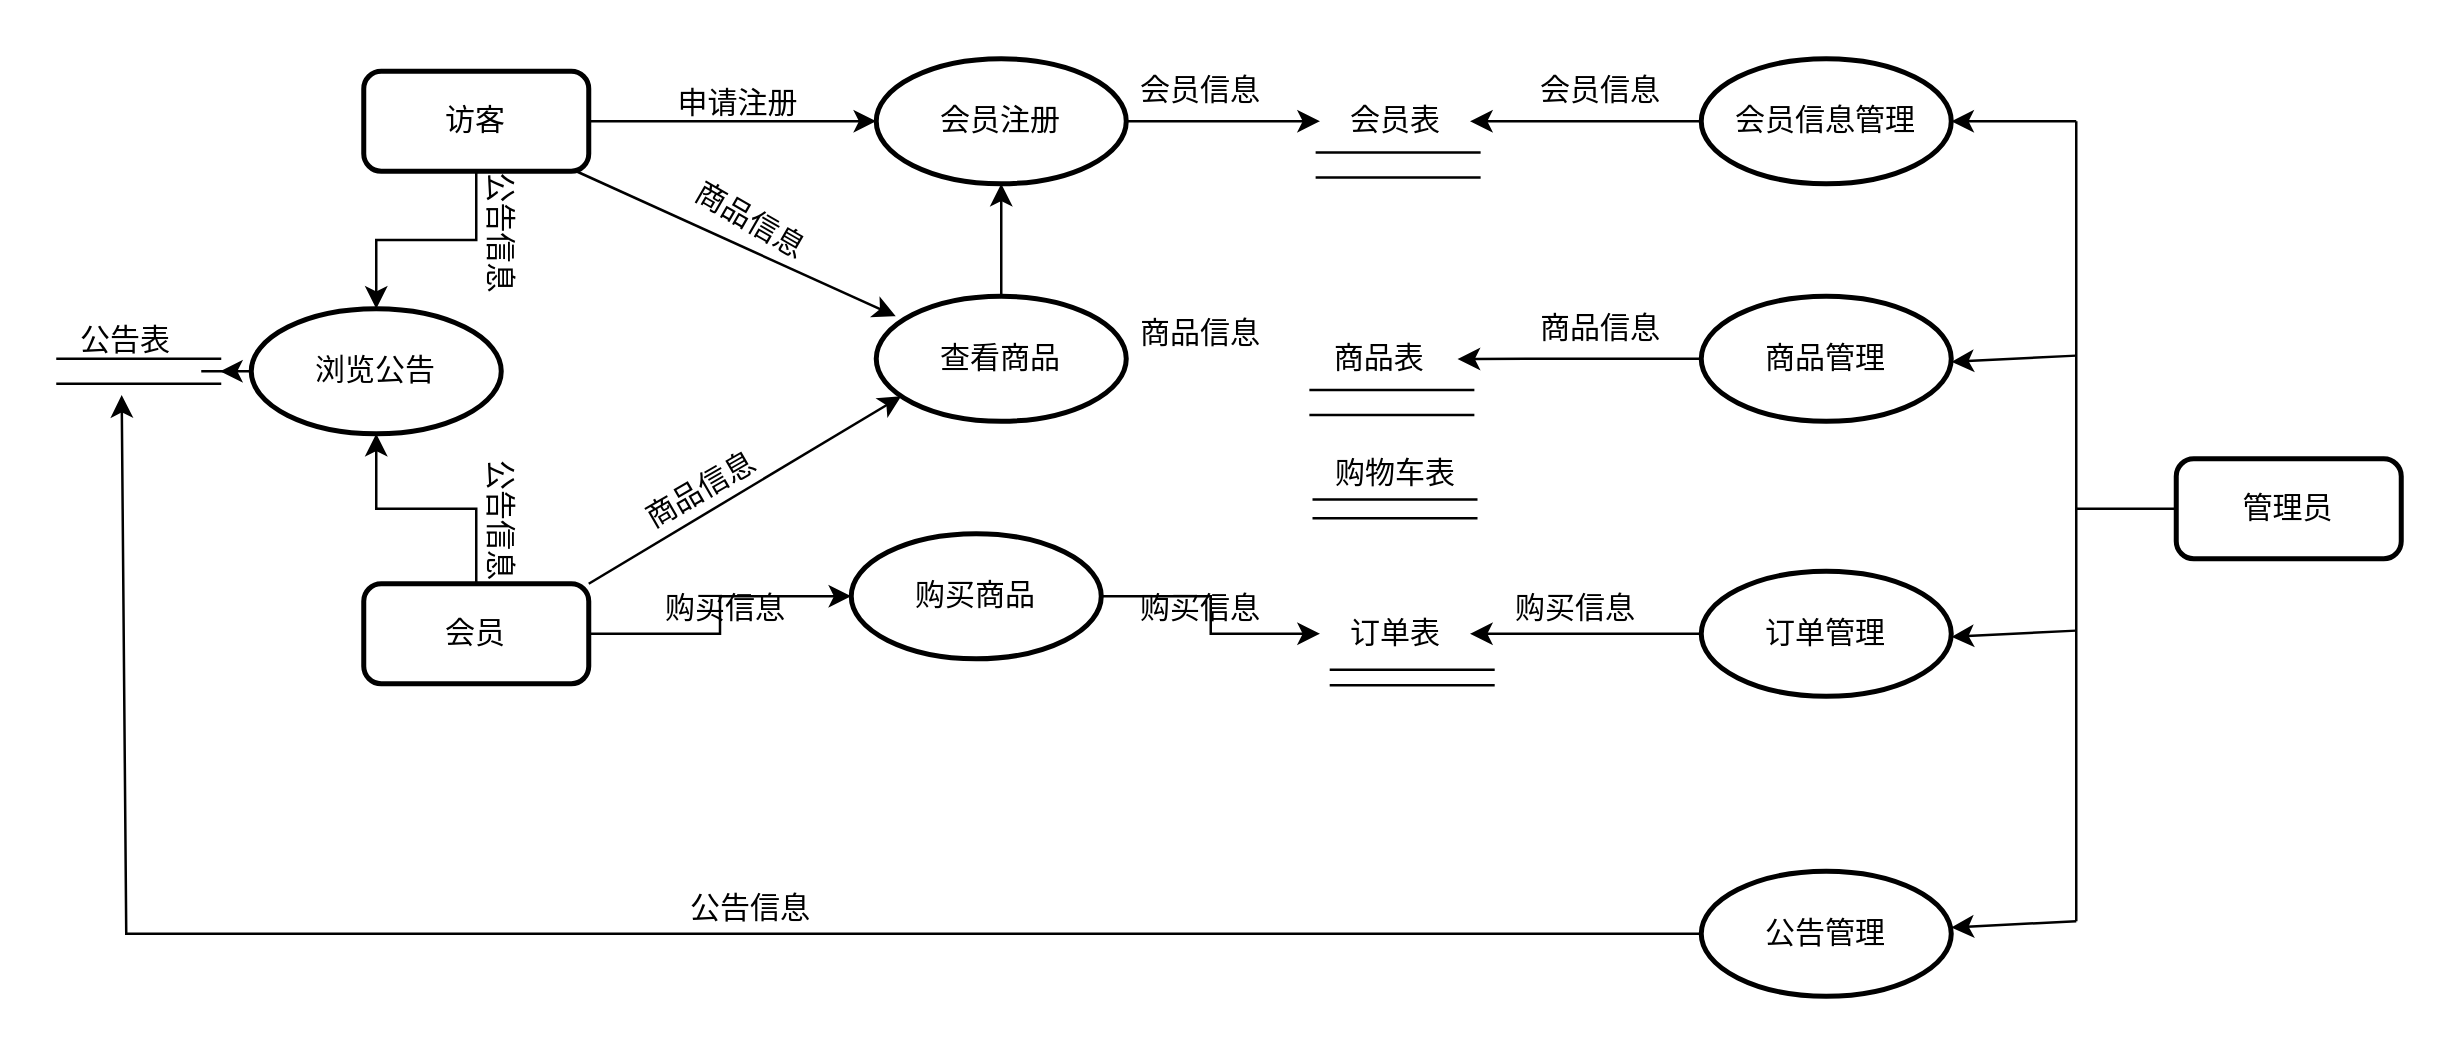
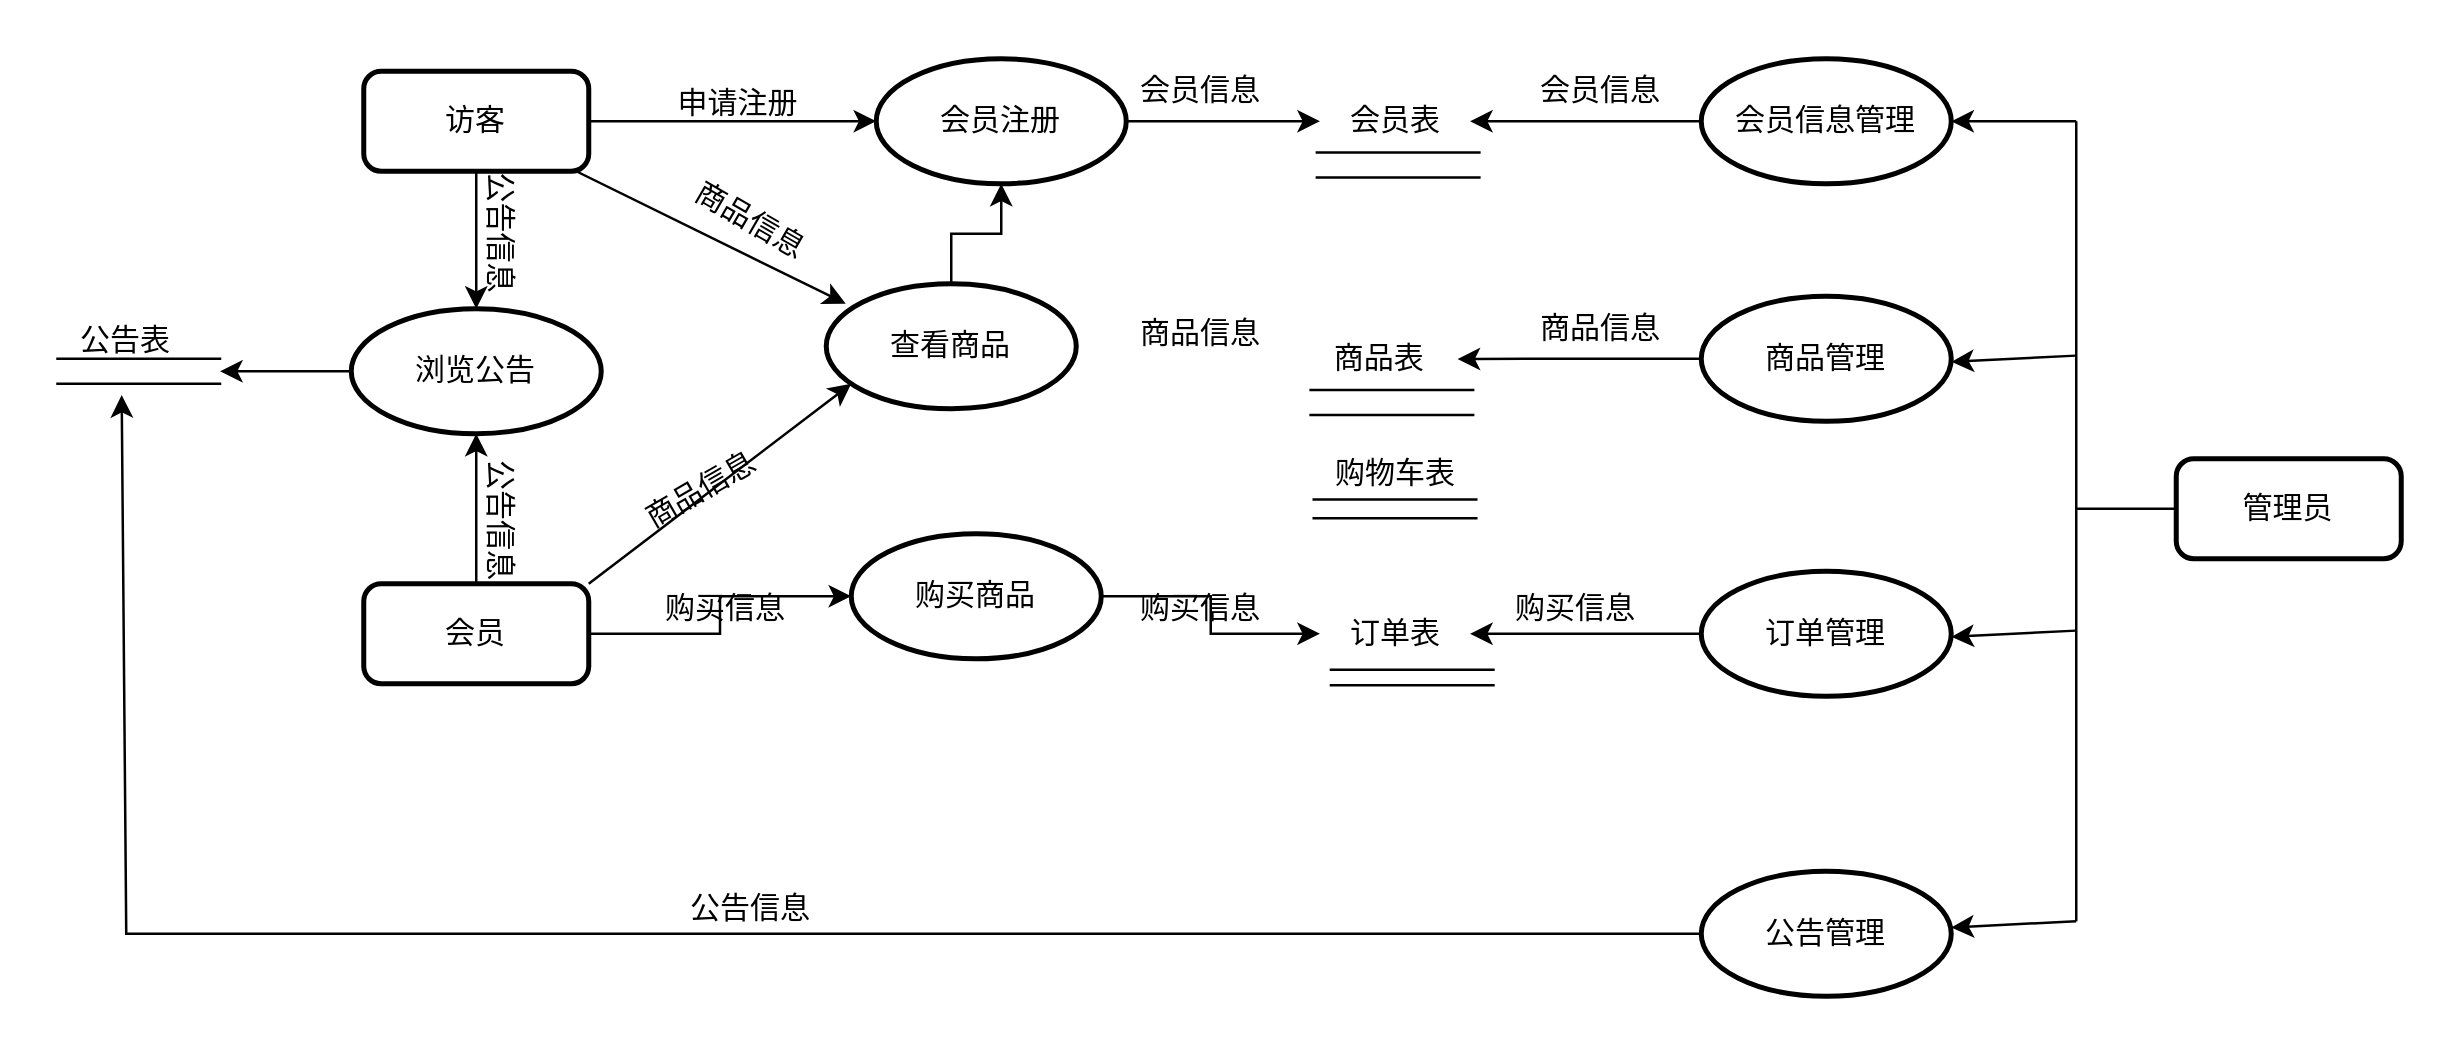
  <mxCell id="0" />
  <mxCell id="1" parent="0" />
  <mxCell id="2" value="" style="edgeStyle=orthogonalEdgeStyle;rounded=0;orthogonalLoop=1;jettySize=auto;html=1;" edge="1" parent="1" source="4" target="16"><mxGeometry relative="1" as="geometry" /></mxCell>
  <mxCell id="3" value="" style="edgeStyle=orthogonalEdgeStyle;rounded=0;orthogonalLoop=1;jettySize=auto;html=1;" edge="1" parent="1" source="4" target="10"><mxGeometry relative="1" as="geometry" /></mxCell>
  <mxCell id="4" value="访客" style="rounded=1;whiteSpace=wrap;html=1;absoluteArcSize=1;arcSize=14;strokeWidth=2;" vertex="1" parent="1"><mxGeometry x="145" y="28" width="90" height="40" as="geometry" /></mxCell>
  <mxCell id="5" value="" style="edgeStyle=orthogonalEdgeStyle;rounded=0;orthogonalLoop=1;jettySize=auto;html=1;" edge="1" parent="1" source="7" target="12"><mxGeometry relative="1" as="geometry" /></mxCell>
  <mxCell id="6" value="" style="edgeStyle=orthogonalEdgeStyle;rounded=0;orthogonalLoop=1;jettySize=auto;html=1;entryX=0.5;entryY=1;entryDx=0;entryDy=0;entryPerimeter=0;" edge="1" parent="1" source="7" target="16"><mxGeometry relative="1" as="geometry" /></mxCell>
  <mxCell id="7" value="会员" style="rounded=1;whiteSpace=wrap;html=1;absoluteArcSize=1;arcSize=14;strokeWidth=2;" vertex="1" parent="1"><mxGeometry x="145" y="233" width="90" height="40" as="geometry" /></mxCell>
  <mxCell id="8" value="管理员" style="rounded=1;whiteSpace=wrap;html=1;absoluteArcSize=1;arcSize=14;strokeWidth=2;" vertex="1" parent="1"><mxGeometry x="870" y="183" width="90" height="40" as="geometry" /></mxCell>
  <mxCell id="9" value="" style="edgeStyle=orthogonalEdgeStyle;rounded=0;orthogonalLoop=1;jettySize=auto;html=1;" edge="1" parent="1" source="10" target="28"><mxGeometry relative="1" as="geometry" /></mxCell>
  <mxCell id="10" value="会员注册" style="strokeWidth=2;html=1;shape=mxgraph.flowchart.start_1;whiteSpace=wrap;" vertex="1" parent="1"><mxGeometry x="350" y="23" width="100" height="50" as="geometry" /></mxCell>
  <mxCell id="11" value="" style="edgeStyle=orthogonalEdgeStyle;rounded=0;orthogonalLoop=1;jettySize=auto;html=1;" edge="1" parent="1" source="12" target="32"><mxGeometry relative="1" as="geometry" /></mxCell>
  <mxCell id="12" value="购买商品" style="strokeWidth=2;html=1;shape=mxgraph.flowchart.start_1;whiteSpace=wrap;" vertex="1" parent="1"><mxGeometry x="340" y="213" width="100" height="50" as="geometry" /></mxCell>
  <mxCell id="13" value="" style="edgeStyle=orthogonalEdgeStyle;rounded=0;orthogonalLoop=1;jettySize=auto;html=1;" edge="1" parent="1" source="14" target="10"><mxGeometry relative="1" as="geometry" /></mxCell>
- <mxCell id="14" value="查看商品" style="strokeWidth=2;html=1;shape=mxgraph.flowchart.start_1;whiteSpace=wrap;" vertex="1" parent="1"><mxGeometry x="350" y="118" width="100" height="50" as="geometry" /></mxCell>
+ <mxCell id="14" value="查看商品" style="strokeWidth=2;html=1;shape=mxgraph.flowchart.start_1;whiteSpace=wrap;" vertex="1" parent="1"><mxGeometry x="330" y="113" width="100" height="50" as="geometry" /></mxCell>
  <mxCell id="15" value="" style="edgeStyle=orthogonalEdgeStyle;rounded=0;orthogonalLoop=1;jettySize=auto;html=1;" edge="1" parent="1" source="16" target="40"><mxGeometry relative="1" as="geometry" /></mxCell>
- <mxCell id="16" value="浏览公告" style="strokeWidth=2;html=1;shape=mxgraph.flowchart.start_1;whiteSpace=wrap;" vertex="1" parent="1"><mxGeometry x="100" y="123" width="100" height="50" as="geometry" /></mxCell>
+ <mxCell id="16" value="浏览公告" style="strokeWidth=2;html=1;shape=mxgraph.flowchart.start_1;whiteSpace=wrap;" vertex="1" parent="1"><mxGeometry x="140" y="123" width="100" height="50" as="geometry" /></mxCell>
  <mxCell id="17" value="" style="edgeStyle=orthogonalEdgeStyle;rounded=0;orthogonalLoop=1;jettySize=auto;html=1;" edge="1" parent="1" source="18" target="31"><mxGeometry relative="1" as="geometry" /></mxCell>
  <mxCell id="18" value="商品管理" style="strokeWidth=2;html=1;shape=mxgraph.flowchart.start_1;whiteSpace=wrap;" vertex="1" parent="1"><mxGeometry x="680" y="118" width="100" height="50" as="geometry" /></mxCell>
  <mxCell id="19" value="" style="edgeStyle=orthogonalEdgeStyle;rounded=0;orthogonalLoop=1;jettySize=auto;html=1;" edge="1" parent="1" source="20" target="28"><mxGeometry relative="1" as="geometry" /></mxCell>
  <mxCell id="20" value="会员信息管理" style="strokeWidth=2;html=1;shape=mxgraph.flowchart.start_1;whiteSpace=wrap;" vertex="1" parent="1"><mxGeometry x="680" y="23" width="100" height="50" as="geometry" /></mxCell>
  <mxCell id="21" value="公告管理" style="strokeWidth=2;html=1;shape=mxgraph.flowchart.start_1;whiteSpace=wrap;" vertex="1" parent="1"><mxGeometry x="680" y="348" width="100" height="50" as="geometry" /></mxCell>
  <mxCell id="22" value="" style="edgeStyle=orthogonalEdgeStyle;rounded=0;orthogonalLoop=1;jettySize=auto;html=1;" edge="1" parent="1" source="23" target="32"><mxGeometry relative="1" as="geometry" /></mxCell>
  <mxCell id="23" value="订单管理" style="strokeWidth=2;html=1;shape=mxgraph.flowchart.start_1;whiteSpace=wrap;" vertex="1" parent="1"><mxGeometry x="680" y="228" width="100" height="50" as="geometry" /></mxCell>
  <mxCell id="24" value="" style="shape=partialRectangle;whiteSpace=wrap;html=1;top=0;bottom=0;fillColor=none;rotation=90;" vertex="1" parent="1"><mxGeometry x="553.75" y="33" width="10" height="65" as="geometry" /></mxCell>
  <mxCell id="25" value="" style="shape=partialRectangle;whiteSpace=wrap;html=1;top=0;bottom=0;fillColor=none;rotation=90;" vertex="1" parent="1"><mxGeometry x="553.75" y="170.5" width="7.5" height="65" as="geometry" /></mxCell>
  <mxCell id="26" value="" style="shape=partialRectangle;whiteSpace=wrap;html=1;top=0;bottom=0;fillColor=none;rotation=90;" vertex="1" parent="1"><mxGeometry x="561.25" y="238" width="6.25" height="65" as="geometry" /></mxCell>
  <mxCell id="27" value="" style="shape=partialRectangle;whiteSpace=wrap;html=1;top=0;bottom=0;fillColor=none;rotation=90;" vertex="1" parent="1"><mxGeometry x="551.25" y="128" width="10" height="65" as="geometry" /></mxCell>
  <mxCell id="28" value="会员表" style="text;html=1;strokeColor=none;fillColor=none;align=center;verticalAlign=middle;whiteSpace=wrap;rounded=0;" vertex="1" parent="1"><mxGeometry x="527.5" y="33" width="60" height="30" as="geometry" /></mxCell>
  <mxCell id="29" value="购物车表" style="text;html=1;strokeColor=none;fillColor=none;align=center;verticalAlign=middle;whiteSpace=wrap;rounded=0;" vertex="1" parent="1"><mxGeometry x="527.5" y="174.25" width="60" height="30" as="geometry" /></mxCell>
  <mxCell id="30" value="商品信息" style="text;html=1;strokeColor=none;fillColor=none;align=center;verticalAlign=middle;whiteSpace=wrap;rounded=0;rotation=-30;" vertex="1" parent="1"><mxGeometry x="250" y="180.5" width="60" height="30" as="geometry" /></mxCell>
  <mxCell id="31" value="商品表" style="text;html=1;strokeColor=none;fillColor=none;align=center;verticalAlign=middle;whiteSpace=wrap;rounded=0;" vertex="1" parent="1"><mxGeometry x="520" y="124.25" width="62.5" height="37.5" as="geometry" /></mxCell>
  <mxCell id="32" value="订单表" style="text;html=1;strokeColor=none;fillColor=none;align=center;verticalAlign=middle;whiteSpace=wrap;rounded=0;" vertex="1" parent="1"><mxGeometry x="527.5" y="238" width="60" height="30" as="geometry" /></mxCell>
  <mxCell id="33" value="" style="endArrow=none;html=1;rounded=0;" edge="1" parent="1"><mxGeometry width="50" height="50" relative="1" as="geometry"><mxPoint x="830" y="368" as="sourcePoint" /><mxPoint x="830" y="48" as="targetPoint" /></mxGeometry></mxCell>
  <mxCell id="34" value="" style="endArrow=none;html=1;rounded=0;exitX=0;exitY=0.5;exitDx=0;exitDy=0;" edge="1" parent="1" source="8"><mxGeometry width="50" height="50" relative="1" as="geometry"><mxPoint x="870" y="178" as="sourcePoint" /><mxPoint x="830" y="203" as="targetPoint" /></mxGeometry></mxCell>
  <mxCell id="35" value="" style="endArrow=classic;html=1;rounded=0;entryX=1;entryY=0.5;entryDx=0;entryDy=0;entryPerimeter=0;" edge="1" parent="1" target="20"><mxGeometry width="50" height="50" relative="1" as="geometry"><mxPoint x="830" y="48" as="sourcePoint" /><mxPoint x="800" y="58" as="targetPoint" /></mxGeometry></mxCell>
  <mxCell id="36" value="" style="endArrow=classic;html=1;rounded=0;entryX=1;entryY=0.5;entryDx=0;entryDy=0;entryPerimeter=0;" edge="1" parent="1"><mxGeometry width="50" height="50" relative="1" as="geometry"><mxPoint x="830" y="141.75" as="sourcePoint" /><mxPoint x="780" y="144.25" as="targetPoint" /></mxGeometry></mxCell>
  <mxCell id="37" value="" style="endArrow=classic;html=1;rounded=0;entryX=1;entryY=0.5;entryDx=0;entryDy=0;entryPerimeter=0;" edge="1" parent="1"><mxGeometry width="50" height="50" relative="1" as="geometry"><mxPoint x="830" y="251.75" as="sourcePoint" /><mxPoint x="780" y="254.25" as="targetPoint" /></mxGeometry></mxCell>
  <mxCell id="38" value="" style="endArrow=classic;html=1;rounded=0;entryX=1;entryY=0.5;entryDx=0;entryDy=0;entryPerimeter=0;" edge="1" parent="1"><mxGeometry width="50" height="50" relative="1" as="geometry"><mxPoint x="830" y="368" as="sourcePoint" /><mxPoint x="780" y="370.5" as="targetPoint" /></mxGeometry></mxCell>
  <mxCell id="39" value="公告表" style="text;html=1;strokeColor=none;fillColor=none;align=center;verticalAlign=middle;whiteSpace=wrap;rounded=0;" vertex="1" parent="1"><mxGeometry x="20" y="120.5" width="60" height="30" as="geometry" /></mxCell>
  <mxCell id="40" value="" style="shape=partialRectangle;whiteSpace=wrap;html=1;top=0;bottom=0;fillColor=none;rotation=90;" vertex="1" parent="1"><mxGeometry y="115.5" width="10" height="65" as="geometry" x="50" /></mxCell>
  <mxCell id="41" value="" style="endArrow=classic;html=1;rounded=0;exitX=0;exitY=0.5;exitDx=0;exitDy=0;exitPerimeter=0;entryX=1.45;entryY=0.605;entryDx=0;entryDy=0;entryPerimeter=0;" edge="1" parent="1" source="21" target="40"><mxGeometry width="50" height="50" relative="1" as="geometry"><mxPoint x="440" y="188" as="sourcePoint" /><mxPoint y="228" as="targetPoint" x="50" /><Array as="points"><mxPoint y="373" x="50" /></Array></mxGeometry></mxCell>
  <mxCell id="42" value="" style="endArrow=classic;html=1;rounded=0;entryX=0.078;entryY=0.16;entryDx=0;entryDy=0;entryPerimeter=0;" edge="1" parent="1" target="14"><mxGeometry width="50" height="50" relative="1" as="geometry"><mxPoint x="230" y="68" as="sourcePoint" /><mxPoint x="490" y="138" as="targetPoint" /></mxGeometry></mxCell>
  <mxCell id="43" value="" style="endArrow=classic;html=1;rounded=0;exitX=1;exitY=0;exitDx=0;exitDy=0;entryX=0.1;entryY=0.8;entryDx=0;entryDy=0;entryPerimeter=0;" edge="1" parent="1" source="7" target="14"><mxGeometry width="50" height="50" relative="1" as="geometry"><mxPoint x="440" y="188" as="sourcePoint" /><mxPoint x="490" y="138" as="targetPoint" /></mxGeometry></mxCell>
  <mxCell id="44" value="商品信息" style="text;html=1;strokeColor=none;fillColor=none;align=center;verticalAlign=middle;whiteSpace=wrap;rounded=0;rotation=30;" vertex="1" parent="1"><mxGeometry x="270" y="73" width="60" height="30" as="geometry" /></mxCell>
  <mxCell id="45" value="申请注册" style="text;html=1;strokeColor=none;fillColor=none;align=center;verticalAlign=middle;whiteSpace=wrap;rounded=0;" vertex="1" parent="1"><mxGeometry x="265" y="25.5" width="60" height="30" as="geometry" /></mxCell>
  <mxCell id="46" value="会员信息" style="text;html=1;strokeColor=none;fillColor=none;align=center;verticalAlign=middle;whiteSpace=wrap;rounded=0;" vertex="1" parent="1"><mxGeometry x="450" y="20.5" width="60" height="30" as="geometry" /></mxCell>
  <mxCell id="47" value="会员信息" style="text;html=1;strokeColor=none;fillColor=none;align=center;verticalAlign=middle;whiteSpace=wrap;rounded=0;" vertex="1" parent="1"><mxGeometry x="610" y="20.5" width="60" height="30" as="geometry" /></mxCell>
  <mxCell id="48" value="商品信息" style="text;html=1;strokeColor=none;fillColor=none;align=center;verticalAlign=middle;whiteSpace=wrap;rounded=0;" vertex="1" parent="1"><mxGeometry x="450" y="118" width="60" height="30" as="geometry" /></mxCell>
  <mxCell id="49" value="商品信息" style="text;html=1;strokeColor=none;fillColor=none;align=center;verticalAlign=middle;whiteSpace=wrap;rounded=0;" vertex="1" parent="1"><mxGeometry x="610" y="115.5" width="60" height="30" as="geometry" /></mxCell>
  <mxCell id="50" value="购买信息" style="text;html=1;strokeColor=none;fillColor=none;align=center;verticalAlign=middle;whiteSpace=wrap;rounded=0;" vertex="1" parent="1"><mxGeometry x="260" y="228" width="60" height="30" as="geometry" /></mxCell>
  <mxCell id="51" value="购买信息" style="text;html=1;strokeColor=none;fillColor=none;align=center;verticalAlign=middle;whiteSpace=wrap;rounded=0;" vertex="1" parent="1"><mxGeometry x="450" y="228" width="60" height="30" as="geometry" /></mxCell>
  <mxCell id="52" value="购买信息" style="text;html=1;strokeColor=none;fillColor=none;align=center;verticalAlign=middle;whiteSpace=wrap;rounded=0;" vertex="1" parent="1"><mxGeometry x="600" y="228" width="60" height="30" as="geometry" /></mxCell>
  <mxCell id="53" value="公告信息" style="text;html=1;strokeColor=none;fillColor=none;align=center;verticalAlign=middle;whiteSpace=wrap;rounded=0;rotation=90;" vertex="1" parent="1"><mxGeometry x="170" y="78" width="60" height="30" as="geometry" /></mxCell>
  <mxCell id="54" value="公告信息" style="text;html=1;strokeColor=none;fillColor=none;align=center;verticalAlign=middle;whiteSpace=wrap;rounded=0;rotation=90;" vertex="1" parent="1"><mxGeometry x="170" y="193" width="60" height="30" as="geometry" /></mxCell>
  <mxCell id="55" value="公告信息" style="text;html=1;strokeColor=none;fillColor=none;align=center;verticalAlign=middle;whiteSpace=wrap;rounded=0;" vertex="1" parent="1"><mxGeometry x="270" y="348" width="60" height="30" as="geometry" /></mxCell>
